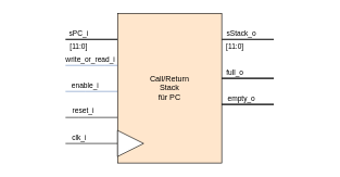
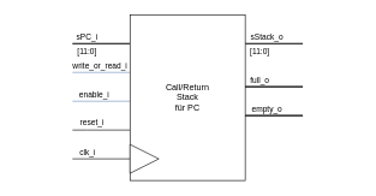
  <mxCell id="0" />
  <mxCell id="1" parent="0" />
  <mxCell id="2" style="edgeStyle=orthogonalEdgeStyle;rounded=0;orthogonalLoop=1;jettySize=auto;html=1;endArrow=none;endFill=0;strokeWidth=2;" parent="1" source="16" edge="1"><mxGeometry relative="1" as="geometry"><mxPoint x="100" y="60" as="targetPoint" /><Array as="points"><mxPoint x="170" y="60" /><mxPoint x="170" y="60" /></Array></mxGeometry></mxCell>
  <mxCell id="3" value="sPC_i" style="edgeLabel;html=1;align=center;verticalAlign=middle;resizable=0;points=[];" parent="2" vertex="1" connectable="0"><mxGeometry x="0.668" y="1" relative="1" as="geometry"><mxPoint x="6.86" y="-11" as="offset" /></mxGeometry></mxCell>
  <mxCell id="4" value="[11:0]" style="edgeLabel;html=1;align=center;verticalAlign=middle;resizable=0;points=[];" parent="2" vertex="1" connectable="0"><mxGeometry x="0.768" y="1" relative="1" as="geometry"><mxPoint x="10.86" y="9" as="offset" /></mxGeometry></mxCell>
  <mxCell id="5" style="edgeStyle=orthogonalEdgeStyle;rounded=0;orthogonalLoop=1;jettySize=auto;html=1;endArrow=none;endFill=0;strokeWidth=2;" parent="1" source="16" edge="1"><mxGeometry relative="1" as="geometry"><mxPoint x="420" y="60" as="targetPoint" /><Array as="points"><mxPoint x="390" y="60" /><mxPoint x="390" y="60" /></Array></mxGeometry></mxCell>
  <mxCell id="6" value="sStack_o" style="edgeLabel;html=1;align=center;verticalAlign=middle;resizable=0;points=[];" parent="5" vertex="1" connectable="0"><mxGeometry x="0.232" relative="1" as="geometry"><mxPoint x="-19.2" y="-10" as="offset" /></mxGeometry></mxCell>
  <mxCell id="7" value="[11:0]" style="edgeLabel;html=1;align=center;verticalAlign=middle;resizable=0;points=[];" parent="5" vertex="1" connectable="0"><mxGeometry x="-0.725" relative="1" as="geometry"><mxPoint x="8.8" y="10" as="offset" /></mxGeometry></mxCell>
  <mxCell id="8" style="edgeStyle=orthogonalEdgeStyle;rounded=0;orthogonalLoop=1;jettySize=auto;html=1;endArrow=none;endFill=0;strokeWidth=1;" parent="1" source="16" edge="1"><mxGeometry relative="1" as="geometry"><mxPoint x="100" y="180" as="targetPoint" /><Array as="points"><mxPoint x="120" y="180" /><mxPoint x="120" y="180" /></Array></mxGeometry></mxCell>
  <mxCell id="9" value="reset_i" style="edgeLabel;html=1;align=center;verticalAlign=middle;resizable=0;points=[];" parent="8" vertex="1" connectable="0"><mxGeometry x="0.668" y="1" relative="1" as="geometry"><mxPoint x="13.8" y="-11.01" as="offset" /></mxGeometry></mxCell>
  <mxCell id="10" style="edgeStyle=orthogonalEdgeStyle;rounded=0;orthogonalLoop=1;jettySize=auto;html=1;endArrow=none;endFill=0;strokeWidth=1;fillColor=#dae8fc;strokeColor=#6c8ebf;" parent="1" source="16" edge="1"><mxGeometry relative="1" as="geometry"><mxPoint x="100" y="100" as="targetPoint" /><Array as="points"><mxPoint x="160" y="100" /><mxPoint x="160" y="100" /></Array></mxGeometry></mxCell>
  <mxCell id="11" value="write_or_read_i" style="edgeLabel;html=1;align=center;verticalAlign=middle;resizable=0;points=[];" parent="10" vertex="1" connectable="0"><mxGeometry x="0.682" y="-1" relative="1" as="geometry"><mxPoint x="24.43" y="-9" as="offset" /></mxGeometry></mxCell>
  <mxCell id="12" style="edgeStyle=orthogonalEdgeStyle;rounded=0;orthogonalLoop=1;jettySize=auto;html=1;endArrow=none;endFill=0;strokeWidth=1;fillColor=#dae8fc;strokeColor=#6c8ebf;" parent="1" source="16" edge="1"><mxGeometry relative="1" as="geometry"><mxPoint x="100" y="140" as="targetPoint" /><Array as="points"><mxPoint x="130" y="140" /><mxPoint x="130" y="140" /></Array></mxGeometry></mxCell>
  <mxCell id="13" value="enable_i" style="edgeLabel;html=1;align=center;verticalAlign=middle;resizable=0;points=[];" parent="12" vertex="1" connectable="0"><mxGeometry x="0.739" relative="1" as="geometry"><mxPoint x="19.6" y="-10" as="offset" /></mxGeometry></mxCell>
  <mxCell id="14" style="edgeStyle=orthogonalEdgeStyle;rounded=0;orthogonalLoop=1;jettySize=auto;html=1;endArrow=none;endFill=0;" parent="1" source="16" edge="1"><mxGeometry relative="1" as="geometry"><mxPoint x="100" y="220" as="targetPoint" /><Array as="points"><mxPoint x="100" y="220" /></Array></mxGeometry></mxCell>
  <mxCell id="15" value="clk_i" style="edgeLabel;html=1;align=center;verticalAlign=middle;resizable=0;points=[];labelBackgroundColor=none;" parent="14" vertex="1" connectable="0"><mxGeometry x="1" y="14" relative="1" as="geometry"><mxPoint x="20" y="-24" as="offset" /></mxGeometry></mxCell>
- <mxCell id="16" value="Call/Return&lt;br&gt;Stack&lt;br&gt;für PC" style="rounded=0;whiteSpace=wrap;html=1;fillColor=#ffe6cc;" parent="1" vertex="1"><mxGeometry x="180" y="20" width="160" height="230" as="geometry" /></mxCell>
+ <mxCell id="16" value="Call/Return&lt;br&gt;Stack&lt;br&gt;für PC" style="rounded=0;whiteSpace=wrap;html=1;" parent="1" vertex="1"><mxGeometry x="180" y="20" width="160" height="230" as="geometry" /></mxCell>
  <mxCell id="17" style="edgeStyle=orthogonalEdgeStyle;rounded=0;orthogonalLoop=1;jettySize=auto;html=1;endArrow=none;endFill=0;strokeWidth=2;" parent="1" source="16" edge="1"><mxGeometry relative="1" as="geometry"><mxPoint x="420" y="120" as="targetPoint" /><Array as="points"><mxPoint x="360" y="120" /><mxPoint x="360" y="120" /></Array><mxPoint x="300" y="100" as="sourcePoint" /></mxGeometry></mxCell>
  <mxCell id="18" value="full_o" style="edgeLabel;html=1;align=center;verticalAlign=middle;resizable=0;points=[];" parent="17" vertex="1" connectable="0"><mxGeometry x="0.232" relative="1" as="geometry"><mxPoint x="-29.2" y="-10" as="offset" /></mxGeometry></mxCell>
  <mxCell id="19" style="edgeStyle=orthogonalEdgeStyle;rounded=0;orthogonalLoop=1;jettySize=auto;html=1;endArrow=none;endFill=0;strokeWidth=2;" parent="1" source="16" edge="1"><mxGeometry relative="1" as="geometry"><mxPoint x="420" y="160" as="targetPoint" /><Array as="points"><mxPoint x="340" y="160" /><mxPoint x="340" y="160" /></Array><mxPoint x="300" y="130" as="sourcePoint" /></mxGeometry></mxCell>
  <mxCell id="20" value="empty_o" style="edgeLabel;html=1;align=center;verticalAlign=middle;resizable=0;points=[];" parent="19" vertex="1" connectable="0"><mxGeometry x="0.232" relative="1" as="geometry"><mxPoint x="-19.2" y="-10" as="offset" /></mxGeometry></mxCell>
  <mxCell id="21" value="" style="triangle;whiteSpace=wrap;html=1;" parent="1" vertex="1"><mxGeometry x="180" y="200" width="40" height="40" as="geometry" /></mxCell>
  <mxCell id="22" value="" style="rounded=0;whiteSpace=wrap;html=1;fillColor=none;strokeColor=none;" parent="1" vertex="1"><mxGeometry x="20" y="20" width="480" height="40" as="geometry" /></mxCell>
